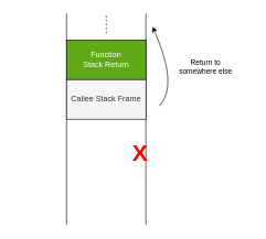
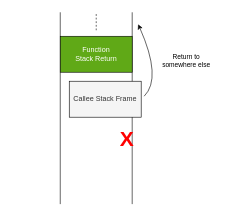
  <mxCell id="0" />
  <mxCell id="1" parent="0" />
  <mxCell id="2" value="" style="rounded=0;whiteSpace=wrap;html=1;strokeColor=none;fontSize=35;fillColor=none;" vertex="1" parent="1"><mxGeometry x="20" y="20" width="360" height="320" as="geometry" /></mxCell>
  <mxCell id="3" value="" style="endArrow=none;html=1;" edge="1" parent="1"><mxGeometry width="50" height="50" relative="1" as="geometry"><mxPoint x="220" y="340" as="sourcePoint" /><mxPoint x="220" y="20" as="targetPoint" /></mxGeometry></mxCell>
  <mxCell id="4" value="" style="endArrow=none;html=1;" edge="1" parent="1"><mxGeometry width="50" height="50" relative="1" as="geometry"><mxPoint x="100" y="340" as="sourcePoint" /><mxPoint x="100" y="20" as="targetPoint" /></mxGeometry></mxCell>
  <mxCell id="5" value="Function&lt;br&gt;Stack Return" style="rounded=0;whiteSpace=wrap;html=1;fillColor=#60a917;strokeColor=#000000;fontColor=#ffffff;" vertex="1" parent="1"><mxGeometry x="100" y="60" width="120" height="60" as="geometry" /></mxCell>
  <mxCell id="6" value="" style="endArrow=none;dashed=1;html=1;" edge="1" parent="1"><mxGeometry width="50" height="50" relative="1" as="geometry"><mxPoint x="160" y="50" as="sourcePoint" /><mxPoint x="160" y="20" as="targetPoint" /></mxGeometry></mxCell>
- <mxCell id="7" value="Callee Stack Frame" style="rounded=0;whiteSpace=wrap;html=1;strokeColor=#000000;fillColor=#f5f5f5;fontColor=#333333;" vertex="1" parent="1"><mxGeometry x="100" y="120" width="120" height="60" as="geometry" /></mxCell>
+ <mxCell id="7" value="Callee Stack Frame" style="rounded=0;whiteSpace=wrap;html=1;strokeColor=#000000;fillColor=#f5f5f5;fontColor=#333333;" vertex="1" parent="1"><mxGeometry x="115" y="135" width="120" height="60" as="geometry" /></mxCell>
  <mxCell id="8" value="" style="curved=1;endArrow=classic;html=1;" edge="1" parent="1"><mxGeometry width="50" height="50" relative="1" as="geometry"><mxPoint x="240" y="160" as="sourcePoint" /><mxPoint x="230" y="40" as="targetPoint" /><Array as="points"><mxPoint x="270" y="130" /></Array></mxGeometry></mxCell>
  <mxCell id="9" value="Return to&lt;br&gt;somewhere else" style="edgeLabel;html=1;align=center;verticalAlign=middle;resizable=0;points=[];" vertex="1" connectable="0" parent="8"><mxGeometry x="-0.143" y="-6" relative="1" as="geometry"><mxPoint x="41.65" y="-11.5" as="offset" /></mxGeometry></mxCell>
  <mxCell id="10" value="&lt;font style=&quot;font-size: 35px;&quot; color=&quot;#ff0000&quot;&gt;X&lt;/font&gt;" style="text;html=1;align=center;verticalAlign=middle;resizable=0;points=[];autosize=1;connectable=0;fontStyle=1;fontSize=35;" vertex="1" parent="1"><mxGeometry x="191" y="205" width="40" height="50" as="geometry" /></mxCell>
